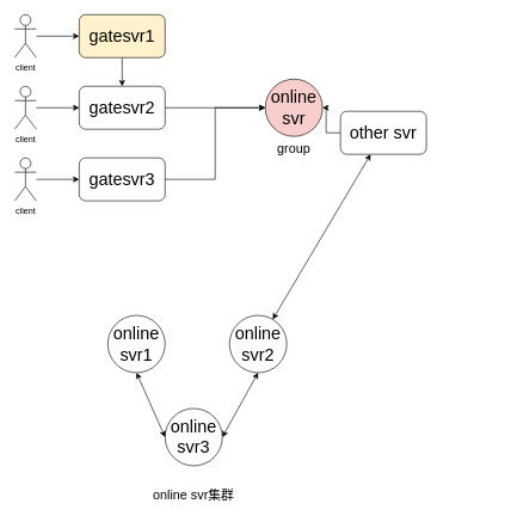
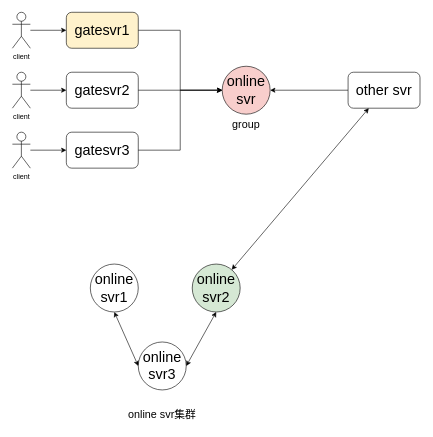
  <mxCell id="0" />
  <mxCell id="1" parent="0" />
  <mxCell id="2" style="edgeStyle=orthogonalEdgeStyle;rounded=0;orthogonalLoop=1;jettySize=auto;html=1;entryX=1;entryY=0.5;entryDx=0;entryDy=0;fontSize=8;" edge="1" parent="1" source="3" target="19"><mxGeometry relative="1" as="geometry" /></mxCell>
- <mxCell id="3" value="other svr" style="rounded=1;whiteSpace=wrap;html=1;fontSize=24;" vertex="1" parent="1"><mxGeometry x="475" y="155" width="120" height="60" as="geometry" /></mxCell>
+ <mxCell id="3" value="other svr" style="rounded=1;whiteSpace=wrap;html=1;fontSize=24;" vertex="1" parent="1"><mxGeometry x="580" y="120" width="120" height="60" as="geometry" /></mxCell>
  <mxCell id="4" value="" style="group" vertex="1" connectable="0" parent="1"><mxGeometry x="20" y="20" width="210" height="60" as="geometry" /></mxCell>
  <mxCell id="5" value="" style="edgeStyle=orthogonalEdgeStyle;rounded=0;orthogonalLoop=1;jettySize=auto;html=1;fontSize=18;" edge="1" parent="4" source="6" target="7"><mxGeometry relative="1" as="geometry" /></mxCell>
  <mxCell id="6" value="client" style="shape=umlActor;verticalLabelPosition=bottom;verticalAlign=top;html=1;outlineConnect=0;" vertex="1" parent="4"><mxGeometry width="30" height="60" as="geometry" /></mxCell>
  <mxCell id="7" value="gatesvr1" style="rounded=1;whiteSpace=wrap;html=1;fontSize=24;fillColor=#fff2cc;" vertex="1" parent="4"><mxGeometry x="90" width="120" height="60" as="geometry" /></mxCell>
  <mxCell id="8" value="" style="group" vertex="1" connectable="0" parent="1"><mxGeometry x="20" y="120" width="210" height="60" as="geometry" /></mxCell>
  <mxCell id="9" value="" style="edgeStyle=orthogonalEdgeStyle;rounded=0;orthogonalLoop=1;jettySize=auto;html=1;fontSize=18;" edge="1" parent="8" source="10" target="11"><mxGeometry relative="1" as="geometry" /></mxCell>
  <mxCell id="10" value="client" style="shape=umlActor;verticalLabelPosition=bottom;verticalAlign=top;html=1;outlineConnect=0;" vertex="1" parent="8"><mxGeometry width="30" height="60" as="geometry" /></mxCell>
  <mxCell id="11" value="gatesvr2" style="rounded=1;whiteSpace=wrap;html=1;fontSize=24;" vertex="1" parent="8"><mxGeometry x="90" width="120" height="60" as="geometry" /></mxCell>
  <mxCell id="12" value="" style="group" vertex="1" connectable="0" parent="1"><mxGeometry x="20" y="220" width="210" height="60" as="geometry" /></mxCell>
  <mxCell id="13" value="" style="edgeStyle=orthogonalEdgeStyle;rounded=0;orthogonalLoop=1;jettySize=auto;html=1;fontSize=18;" edge="1" parent="12" source="14" target="15"><mxGeometry relative="1" as="geometry" /></mxCell>
  <mxCell id="14" value="client" style="shape=umlActor;verticalLabelPosition=bottom;verticalAlign=top;html=1;outlineConnect=0;" vertex="1" parent="12"><mxGeometry width="30" height="60" as="geometry" /></mxCell>
  <mxCell id="15" value="gatesvr3" style="rounded=1;whiteSpace=wrap;html=1;fontSize=24;" vertex="1" parent="12"><mxGeometry x="90" width="120" height="60" as="geometry" /></mxCell>
- <mxCell id="16" style="edgeStyle=orthogonalEdgeStyle;rounded=0;orthogonalLoop=1;jettySize=auto;html=1;fontSize=8;" edge="1" parent="1" source="7" target="11"><mxGeometry relative="1" as="geometry" /></mxCell>
+ <mxCell id="16" style="edgeStyle=orthogonalEdgeStyle;rounded=0;orthogonalLoop=1;jettySize=auto;html=1;entryX=0;entryY=0.5;entryDx=0;entryDy=0;fontSize=8;" edge="1" parent="1" source="7" target="19"><mxGeometry relative="1" as="geometry" /></mxCell>
  <mxCell id="17" style="edgeStyle=orthogonalEdgeStyle;rounded=0;orthogonalLoop=1;jettySize=auto;html=1;fontSize=8;" edge="1" parent="1" source="11" target="19"><mxGeometry relative="1" as="geometry" /></mxCell>
  <mxCell id="18" style="edgeStyle=orthogonalEdgeStyle;rounded=0;orthogonalLoop=1;jettySize=auto;html=1;fontSize=8;entryX=0;entryY=0.5;entryDx=0;entryDy=0;" edge="1" parent="1" source="15" target="19"><mxGeometry relative="1" as="geometry"><mxPoint x="460" y="150" as="targetPoint" /><Array as="points"><mxPoint x="300" y="250" /><mxPoint x="300" y="150" /></Array></mxGeometry></mxCell>
  <mxCell id="19" value="online&lt;br&gt;svr" style="ellipse;whiteSpace=wrap;html=1;aspect=fixed;fontSize=24;container=0;fillColor=#f8cecc;" vertex="1" parent="1"><mxGeometry x="370" y="110" width="80" height="80" as="geometry" /></mxCell>
  <mxCell id="20" value="&lt;font style=&quot;font-size: 18px&quot;&gt;group&lt;/font&gt;" style="text;html=1;strokeColor=none;fillColor=none;align=center;verticalAlign=middle;whiteSpace=wrap;rounded=0;fontSize=24;container=0;" vertex="1" parent="1"><mxGeometry x="380" y="190" width="60" height="30" as="geometry" /></mxCell>
  <mxCell id="21" value="online svr集群" style="text;html=1;strokeColor=none;fillColor=none;align=center;verticalAlign=middle;whiteSpace=wrap;rounded=0;fontSize=18;" vertex="1" parent="1"><mxGeometry x="200" y="677" width="140" height="30" as="geometry" /></mxCell>
  <mxCell id="22" value="online&lt;br&gt;svr1" style="ellipse;whiteSpace=wrap;html=1;aspect=fixed;fontSize=24;container=0;" vertex="1" parent="1"><mxGeometry x="150" y="440" width="80" height="80" as="geometry" /></mxCell>
  <mxCell id="23" value="online&lt;br&gt;svr3" style="ellipse;whiteSpace=wrap;html=1;aspect=fixed;fontSize=24;container=0;" vertex="1" parent="1"><mxGeometry x="230" y="570" width="80" height="80" as="geometry" /></mxCell>
- <mxCell id="24" value="online&lt;br&gt;svr2" style="ellipse;whiteSpace=wrap;html=1;aspect=fixed;fontSize=24;container=0;" vertex="1" parent="1"><mxGeometry x="320" y="440" width="80" height="80" as="geometry" /></mxCell>
+ <mxCell id="24" value="online&lt;br&gt;svr2" style="ellipse;whiteSpace=wrap;html=1;aspect=fixed;fontSize=24;container=0;fillColor=#d5e8d4;" vertex="1" parent="1"><mxGeometry x="320" y="440" width="80" height="80" as="geometry" /></mxCell>
  <mxCell id="25" value="" style="endArrow=classic;startArrow=classic;html=1;rounded=0;fontSize=18;entryX=0.5;entryY=1;entryDx=0;entryDy=0;exitX=0;exitY=0.5;exitDx=0;exitDy=0;" edge="1" parent="1" source="23" target="22"><mxGeometry width="50" height="50" relative="1" as="geometry"><mxPoint x="70" y="660" as="sourcePoint" /><mxPoint x="120" y="610" as="targetPoint" /></mxGeometry></mxCell>
  <mxCell id="26" value="" style="endArrow=classic;startArrow=classic;html=1;rounded=0;fontSize=18;" edge="1" parent="1" source="24" target="3"><mxGeometry width="50" height="50" relative="1" as="geometry"><mxPoint x="260.011" y="595.353" as="sourcePoint" /><mxPoint x="219.04" y="526" as="targetPoint" /></mxGeometry></mxCell>
  <mxCell id="27" value="" style="endArrow=classic;startArrow=classic;html=1;rounded=0;fontSize=18;entryX=0.5;entryY=1;entryDx=0;entryDy=0;exitX=1;exitY=0.5;exitDx=0;exitDy=0;" edge="1" parent="1" source="23" target="24"><mxGeometry width="50" height="50" relative="1" as="geometry"><mxPoint x="260.011" y="595.353" as="sourcePoint" /><mxPoint x="219.04" y="526" as="targetPoint" /></mxGeometry></mxCell>
